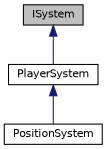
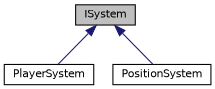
  digraph {
    node [color=black fillcolor=white fontname=Helvetica fontsize=10 shape=record style=filled]
    edge [color=midnightblue dir=back fontname=Helvetica fontsize=10 labelfontname=Helvetica labelfontsize=10 style=solid]
    n1 [fillcolor=grey75 fontcolor=black height=0.2 label=ISystem width=0.4]
    n2 [height=0.2 label=PlayerSystem width=0.4]
    n3 [height=0.2 label=PositionSystem width=0.4]
    n1 -> n2
-   n2 -> n3
+   n1 -> n3
  }
